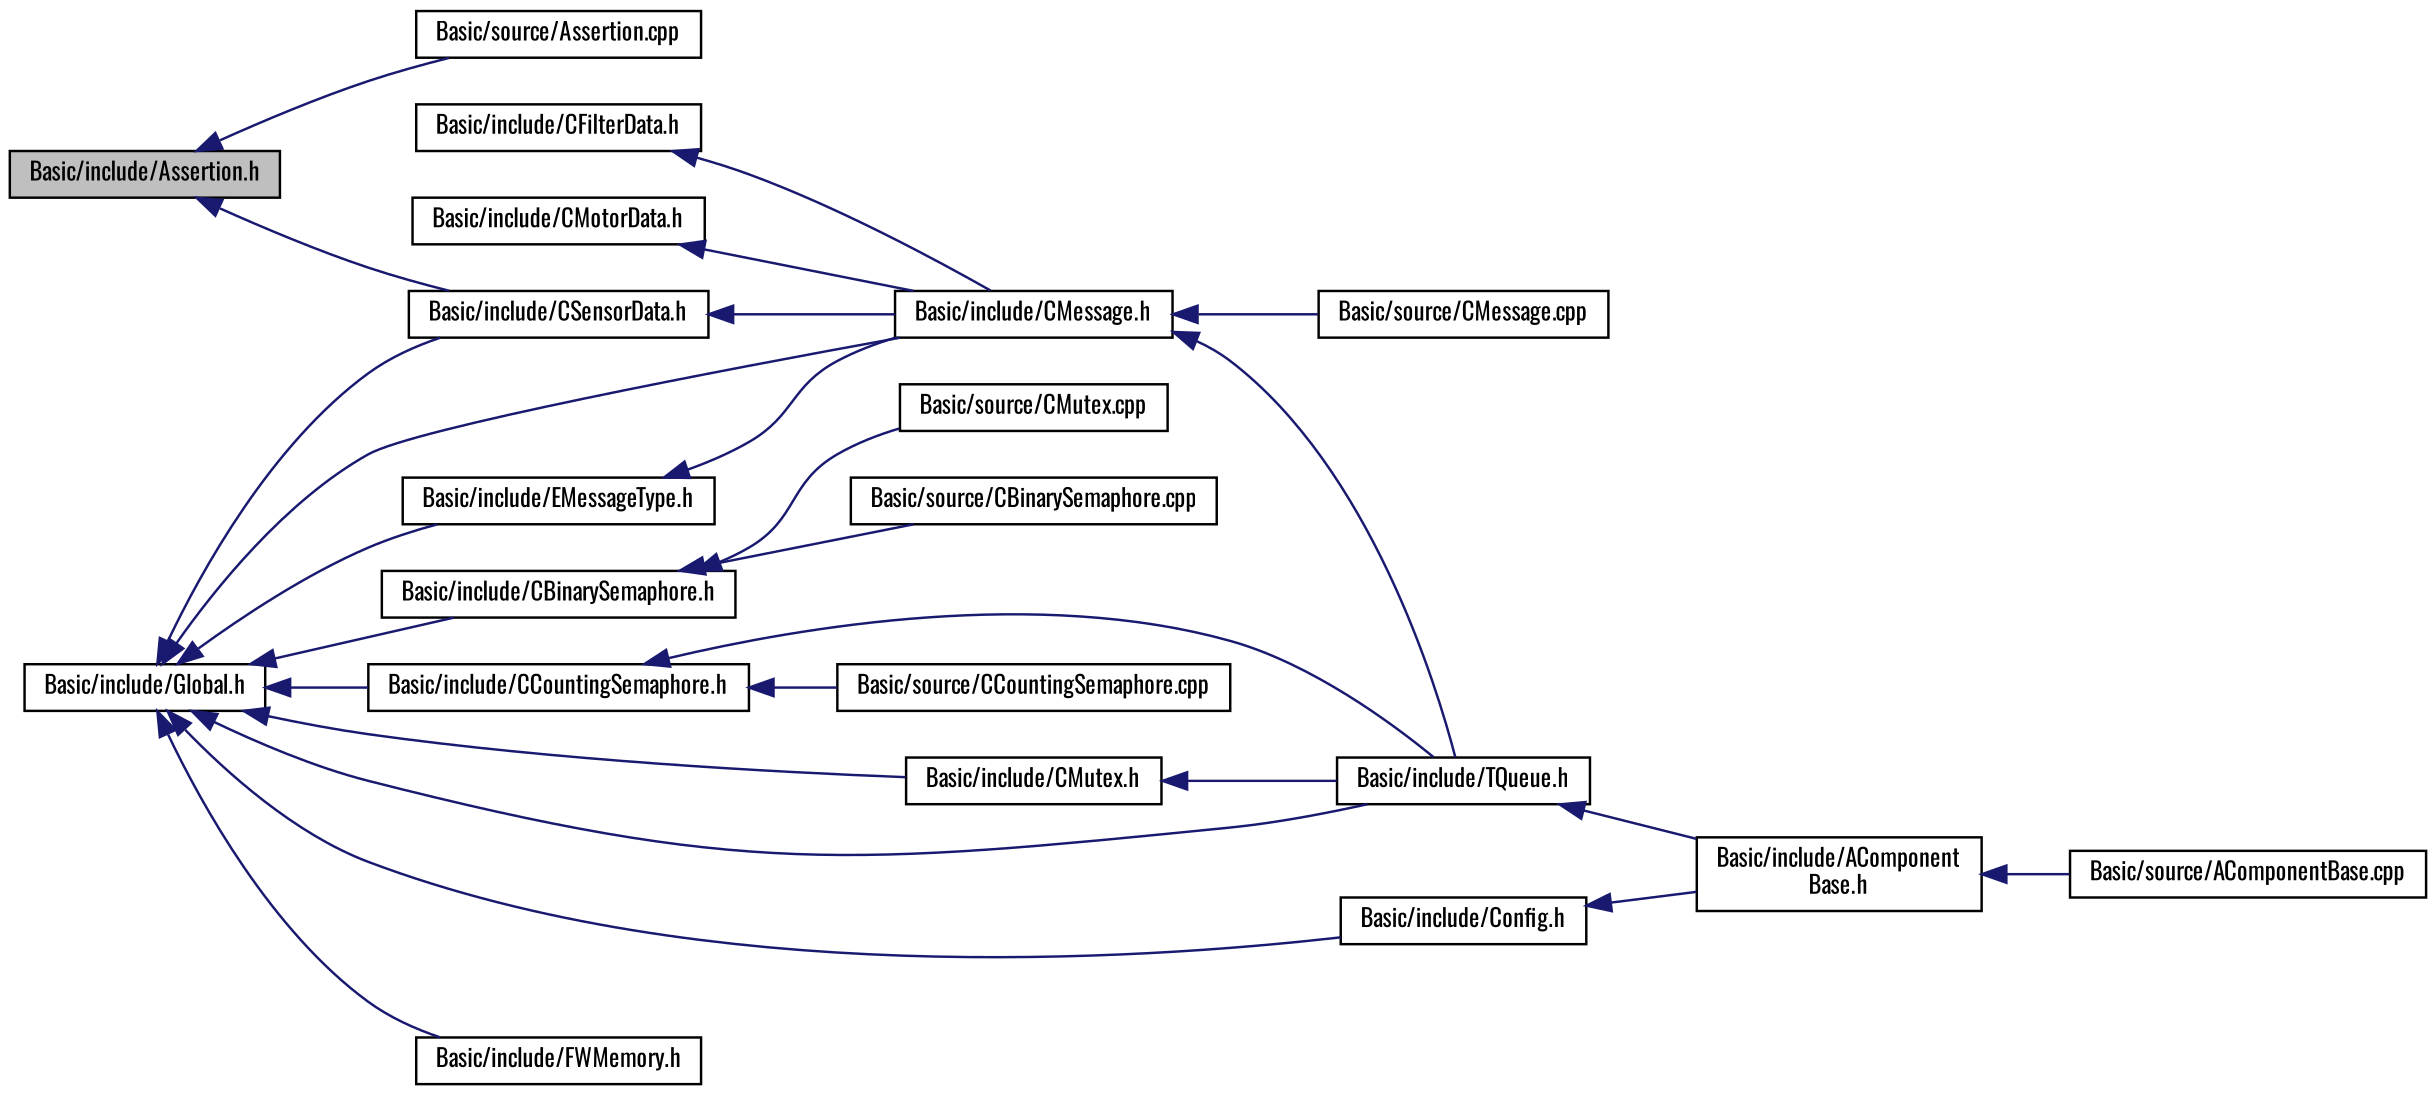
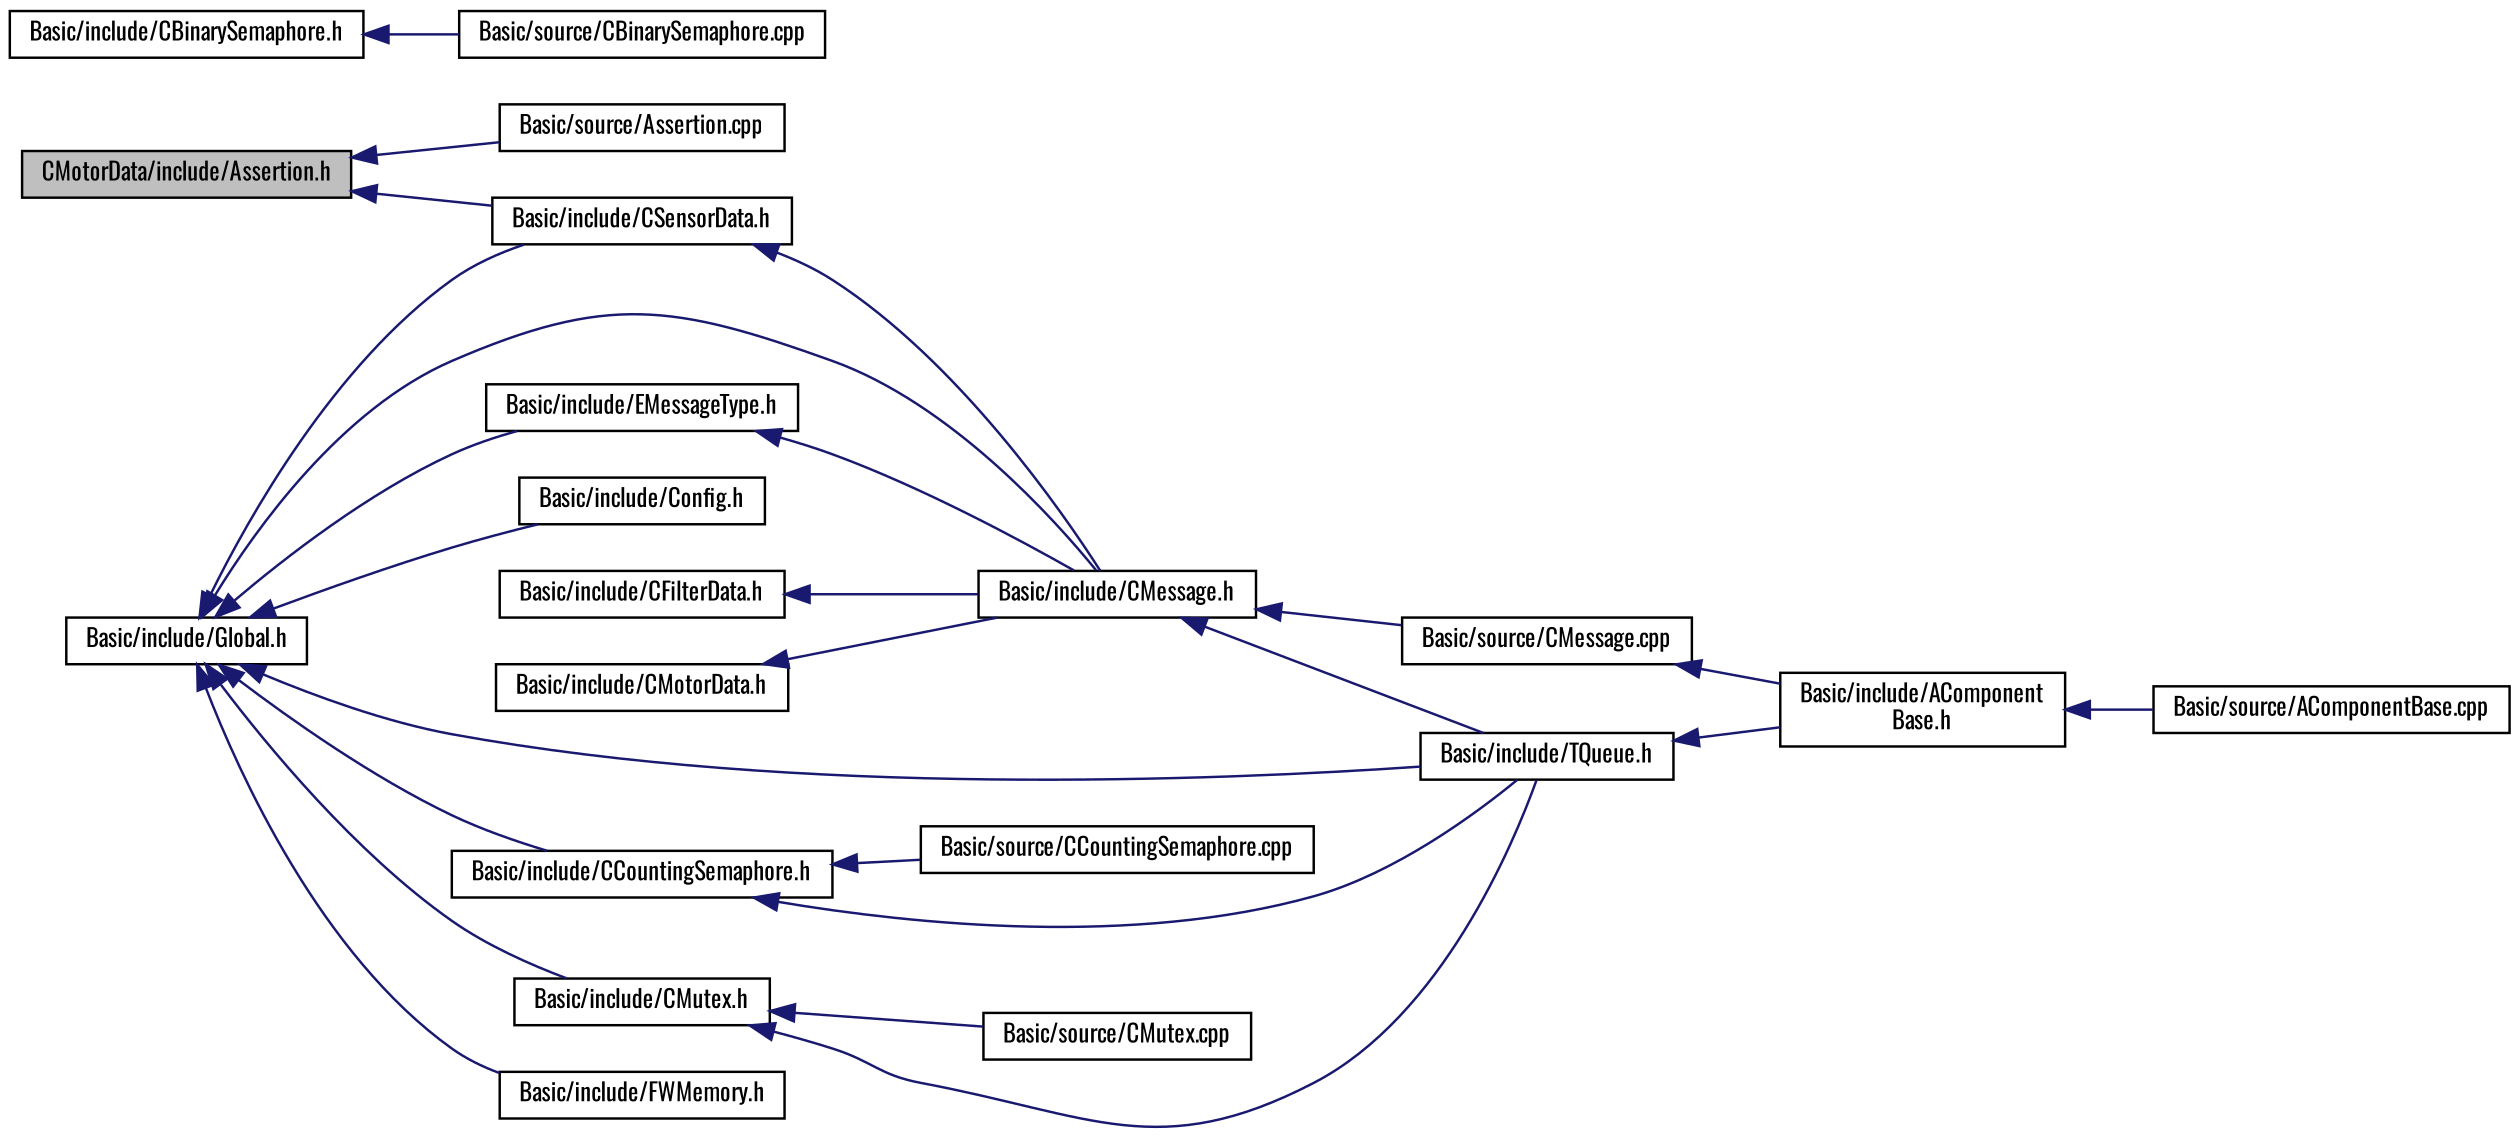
  digraph {
    fontname=Oswald
    rankdir=LR
    node [color=black fillcolor=white fontname=Oswald fontsize=10 shape=record style=filled]
    edge [color=midnightblue dir=back fontname=Oswald fontsize=10 labelfontname=Helvetica labelfontsize=10 style=solid]
-   n1 [fillcolor=grey75 fontcolor=black height=0.2 label="Basic/include/Assertion.h" width=0.4]
+   n1 [fillcolor=grey75 fontcolor=black height=0.2 label="CMotorData/include/Assertion.h" width=0.4]
    n2 [height=0.2 label="Basic/source/Assertion.cpp" width=0.4]
    n3 [height=0.2 label="Basic/include/CSensorData.h" width=0.4]
    n4 [height=0.2 label="Basic/include/Global.h" width=0.4]
    n5 [height=0.2 label="Basic/include/Config.h" width=0.4]
    n6 [height=0.2 label="Basic/include/TQueue.h" width=0.4]
    n7 [height=0.2 label="Basic/include/CCountingSemaphore.h" width=0.4]
    n8 [height=0.2 label="Basic/include/CMutex.h" width=0.4]
    n9 [height=0.2 label="Basic/include/CMessage.h" width=0.4]
    n10 [height=0.2 label="Basic/include/EMessageType.h" width=0.4]
    n11 [height=0.2 label="Basic/include/CBinarySemaphore.h" width=0.4]
    n12 [height=0.2 label="Basic/include/FWMemory.h" width=0.4]
    n13 [height=0.2 label="Basic/include/AComponent\lBase.h" width=0.4]
    n14 [height=0.2 label="Basic/source/CCountingSemaphore.cpp" width=0.4]
    n15 [height=0.2 label="Basic/source/CMutex.cpp" width=0.4]
    n16 [height=0.2 label="Basic/source/CMessage.cpp" width=0.4]
    n17 [height=0.2 label="Basic/include/CFilterData.h" width=0.4]
    n18 [height=0.2 label="Basic/include/CMotorData.h" width=0.4]
    n19 [height=0.2 label="Basic/source/CBinarySemaphore.cpp" width=0.4]
    n20 [height=0.2 label="Basic/source/AComponentBase.cpp" width=0.4]
    n1 -> n2
    n1 -> n3
    n3 -> n9
    n4 -> n3
    n4 -> n5
    n4 -> n6
    n4 -> n7
    n4 -> n8
    n4 -> n9
    n4 -> n10
-   n4 -> n11
    n4 -> n12
-   n5 -> n13
+   n16 -> n13
    n6 -> n13
    n7 -> n6
    n7 -> n14
    n8 -> n6
-   n11 -> n15
+   n8 -> n15
    n9 -> n6
    n9 -> n16
    n10 -> n9
    n11 -> n19
    n13 -> n20
    n17 -> n9
    n18 -> n9
  }
